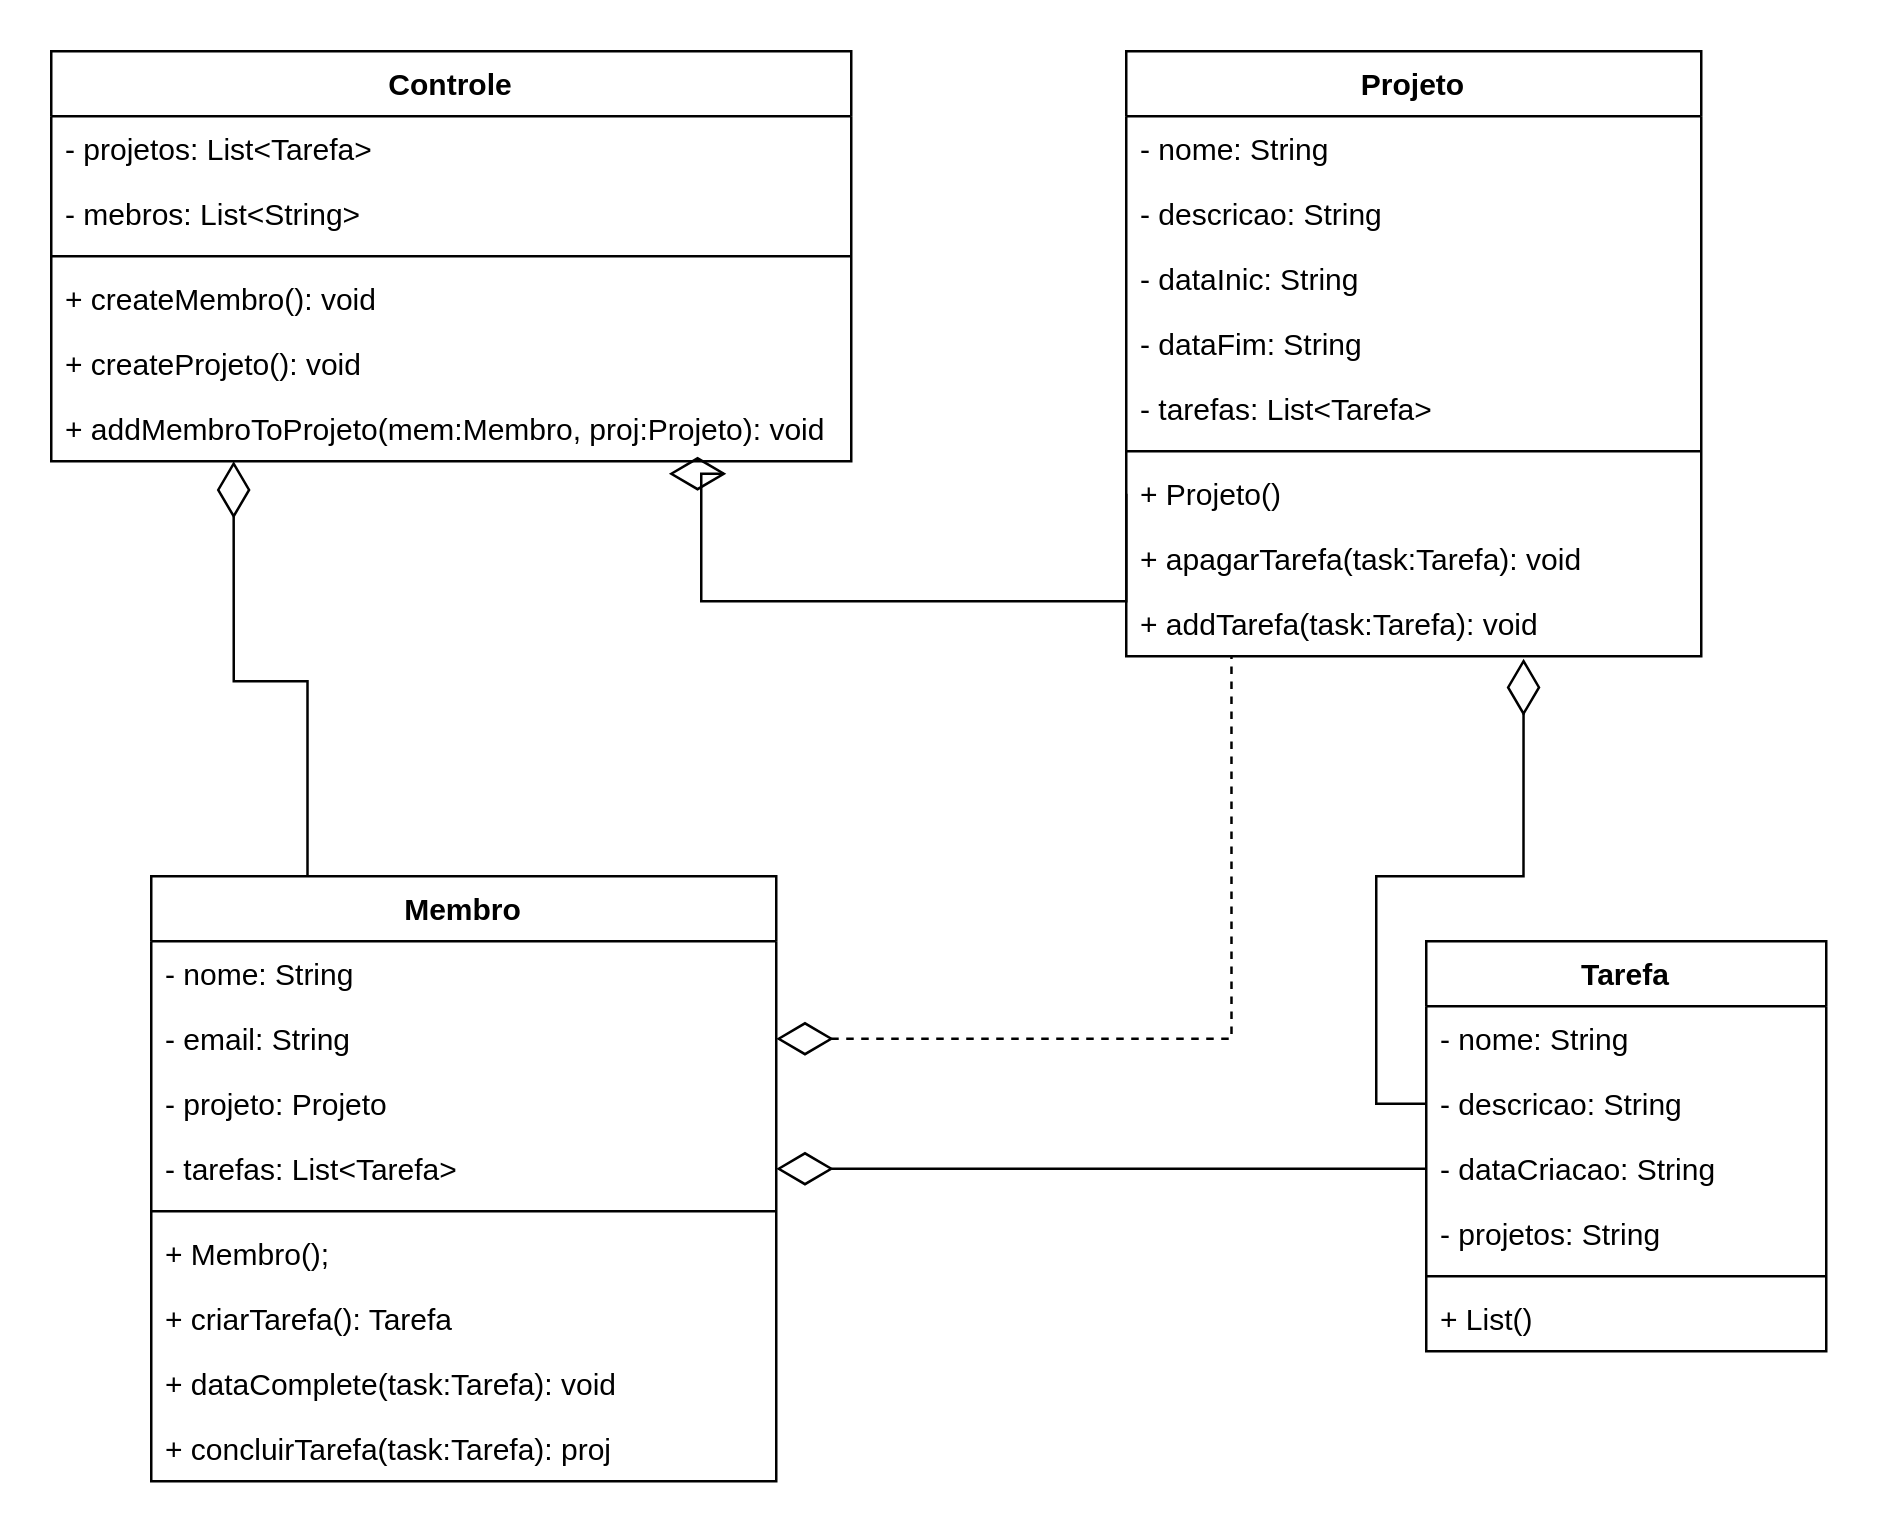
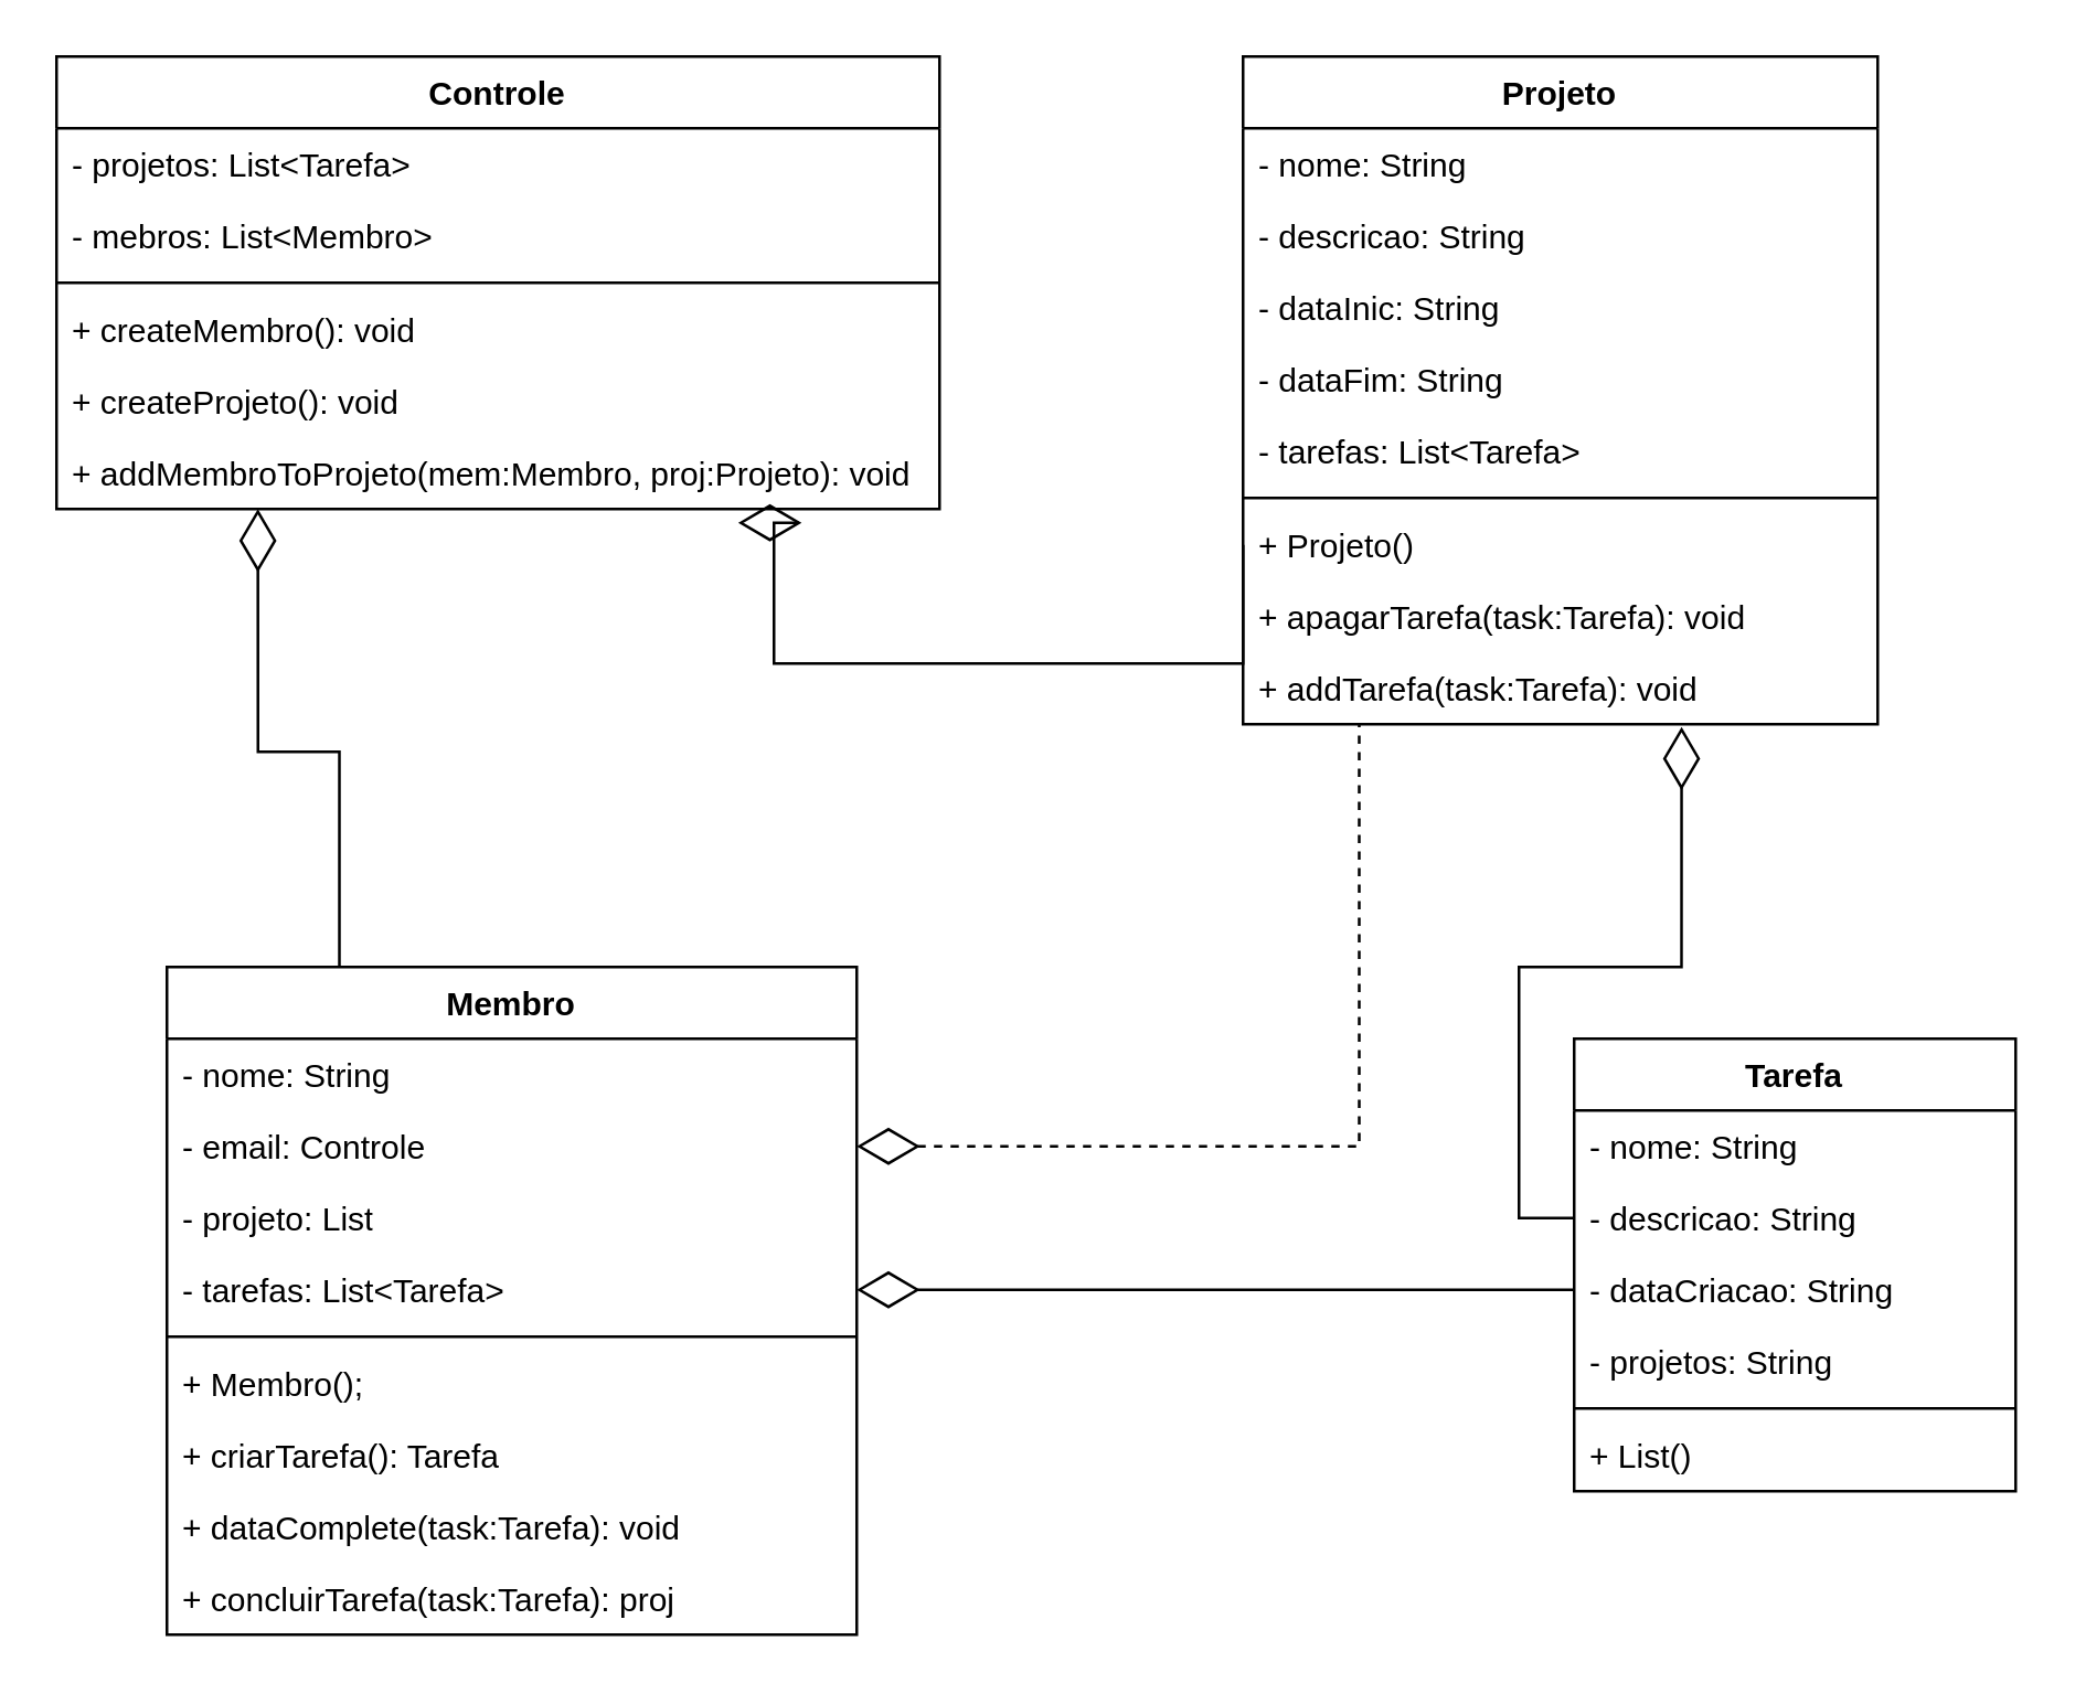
  <mxCell id="0" />
  <mxCell id="1" parent="0" />
  <mxCell id="2" value="Projeto" style="swimlane;fontStyle=1;align=center;verticalAlign=top;childLayout=stackLayout;horizontal=1;startSize=26;horizontalStack=0;resizeParent=1;resizeParentMax=0;resizeLast=0;collapsible=1;marginBottom=0;whiteSpace=wrap;html=1;" vertex="1" parent="1"><mxGeometry x="450" y="20" width="230" height="242" as="geometry" /></mxCell>
  <mxCell id="3" value="- nome: String" style="text;strokeColor=none;fillColor=none;align=left;verticalAlign=top;spacingLeft=4;spacingRight=4;overflow=hidden;rotatable=0;points=[[0,0.5],[1,0.5]];portConstraint=eastwest;whiteSpace=wrap;html=1;" vertex="1" parent="2"><mxGeometry y="26" width="230" height="26" as="geometry" /></mxCell>
  <mxCell id="4" value="- descricao: String" style="text;strokeColor=none;fillColor=none;align=left;verticalAlign=top;spacingLeft=4;spacingRight=4;overflow=hidden;rotatable=0;points=[[0,0.5],[1,0.5]];portConstraint=eastwest;whiteSpace=wrap;html=1;" vertex="1" parent="2"><mxGeometry y="52" width="230" height="26" as="geometry" /></mxCell>
  <mxCell id="5" value="- dataInic: String" style="text;strokeColor=none;fillColor=none;align=left;verticalAlign=top;spacingLeft=4;spacingRight=4;overflow=hidden;rotatable=0;points=[[0,0.5],[1,0.5]];portConstraint=eastwest;whiteSpace=wrap;html=1;" vertex="1" parent="2"><mxGeometry y="78" width="230" height="26" as="geometry" /></mxCell>
  <mxCell id="6" value="- dataFim: String" style="text;strokeColor=none;fillColor=none;align=left;verticalAlign=top;spacingLeft=4;spacingRight=4;overflow=hidden;rotatable=0;points=[[0,0.5],[1,0.5]];portConstraint=eastwest;whiteSpace=wrap;html=1;" vertex="1" parent="2"><mxGeometry y="104" width="230" height="26" as="geometry" /></mxCell>
  <mxCell id="7" value="- tarefas: List&amp;lt;Tarefa&amp;gt;" style="text;strokeColor=none;fillColor=none;align=left;verticalAlign=top;spacingLeft=4;spacingRight=4;overflow=hidden;rotatable=0;points=[[0,0.5],[1,0.5]];portConstraint=eastwest;whiteSpace=wrap;html=1;" vertex="1" parent="2"><mxGeometry y="130" width="230" height="26" as="geometry" /></mxCell>
  <mxCell id="8" value="" style="line;strokeWidth=1;fillColor=none;align=left;verticalAlign=middle;spacingTop=-1;spacingLeft=3;spacingRight=3;rotatable=0;labelPosition=right;points=[];portConstraint=eastwest;strokeColor=inherit;" vertex="1" parent="2"><mxGeometry y="156" width="230" height="8" as="geometry" /></mxCell>
  <mxCell id="9" value="+ Projeto()" style="text;strokeColor=none;fillColor=none;align=left;verticalAlign=top;spacingLeft=4;spacingRight=4;overflow=hidden;rotatable=0;points=[[0,0.5],[1,0.5]];portConstraint=eastwest;whiteSpace=wrap;html=1;" vertex="1" parent="2"><mxGeometry y="164" width="230" height="26" as="geometry" /></mxCell>
  <mxCell id="10" value="+ apagarTarefa(task:Tarefa): void" style="text;strokeColor=none;fillColor=none;align=left;verticalAlign=top;spacingLeft=4;spacingRight=4;overflow=hidden;rotatable=0;points=[[0,0.5],[1,0.5]];portConstraint=eastwest;whiteSpace=wrap;html=1;" vertex="1" parent="2"><mxGeometry y="190" width="230" height="26" as="geometry" /></mxCell>
  <mxCell id="11" value="+ addTarefa(task:Tarefa): void" style="text;strokeColor=none;fillColor=none;align=left;verticalAlign=top;spacingLeft=4;spacingRight=4;overflow=hidden;rotatable=0;points=[[0,0.5],[1,0.5]];portConstraint=eastwest;whiteSpace=wrap;html=1;" vertex="1" parent="2"><mxGeometry y="216" width="230" height="26" as="geometry" /></mxCell>
  <mxCell id="12" value="Tarefa" style="swimlane;fontStyle=1;align=center;verticalAlign=top;childLayout=stackLayout;horizontal=1;startSize=26;horizontalStack=0;resizeParent=1;resizeParentMax=0;resizeLast=0;collapsible=1;marginBottom=0;whiteSpace=wrap;html=1;" vertex="1" parent="1"><mxGeometry x="570" y="376" width="160" height="164" as="geometry" /></mxCell>
  <mxCell id="13" value="- nome: String" style="text;strokeColor=none;fillColor=none;align=left;verticalAlign=top;spacingLeft=4;spacingRight=4;overflow=hidden;rotatable=0;points=[[0,0.5],[1,0.5]];portConstraint=eastwest;whiteSpace=wrap;html=1;" vertex="1" parent="12"><mxGeometry y="26" width="160" height="26" as="geometry" /></mxCell>
  <mxCell id="14" value="- descricao: String" style="text;strokeColor=none;fillColor=none;align=left;verticalAlign=top;spacingLeft=4;spacingRight=4;overflow=hidden;rotatable=0;points=[[0,0.5],[1,0.5]];portConstraint=eastwest;whiteSpace=wrap;html=1;" vertex="1" parent="12"><mxGeometry y="52" width="160" height="26" as="geometry" /></mxCell>
  <mxCell id="15" value="- dataCriacao: String" style="text;strokeColor=none;fillColor=none;align=left;verticalAlign=top;spacingLeft=4;spacingRight=4;overflow=hidden;rotatable=0;points=[[0,0.5],[1,0.5]];portConstraint=eastwest;whiteSpace=wrap;html=1;" vertex="1" parent="12"><mxGeometry y="78" width="160" height="26" as="geometry" /></mxCell>
  <mxCell id="16" value="- projetos: String" style="text;strokeColor=none;fillColor=none;align=left;verticalAlign=top;spacingLeft=4;spacingRight=4;overflow=hidden;rotatable=0;points=[[0,0.5],[1,0.5]];portConstraint=eastwest;whiteSpace=wrap;html=1;" vertex="1" parent="12"><mxGeometry y="104" width="160" height="26" as="geometry" /></mxCell>
  <mxCell id="17" value="" style="line;strokeWidth=1;fillColor=none;align=left;verticalAlign=middle;spacingTop=-1;spacingLeft=3;spacingRight=3;rotatable=0;labelPosition=right;points=[];portConstraint=eastwest;strokeColor=inherit;" vertex="1" parent="12"><mxGeometry y="130" width="160" height="8" as="geometry" /></mxCell>
  <mxCell id="18" value="+ List()&lt;br&gt;" style="text;strokeColor=none;fillColor=none;align=left;verticalAlign=top;spacingLeft=4;spacingRight=4;overflow=hidden;rotatable=0;points=[[0,0.5],[1,0.5]];portConstraint=eastwest;whiteSpace=wrap;html=1;" vertex="1" parent="12"><mxGeometry y="138" width="160" height="26" as="geometry" /></mxCell>
  <mxCell id="19" style="edgeStyle=orthogonalEdgeStyle;rounded=0;orthogonalLoop=1;jettySize=auto;html=1;exitX=0.25;exitY=0;exitDx=0;exitDy=0;entryX=0.228;entryY=1;entryDx=0;entryDy=0;entryPerimeter=0;endArrow=diamondThin;endFill=0;endSize=20;" edge="1" parent="1" source="20" target="36"><mxGeometry relative="1" as="geometry" /></mxCell>
  <mxCell id="20" value="Membro" style="swimlane;fontStyle=1;align=center;verticalAlign=top;childLayout=stackLayout;horizontal=1;startSize=26;horizontalStack=0;resizeParent=1;resizeParentMax=0;resizeLast=0;collapsible=1;marginBottom=0;whiteSpace=wrap;html=1;" vertex="1" parent="1"><mxGeometry x="60" y="350" width="250" height="242" as="geometry" /></mxCell>
  <mxCell id="21" value="- nome: String" style="text;strokeColor=none;fillColor=none;align=left;verticalAlign=top;spacingLeft=4;spacingRight=4;overflow=hidden;rotatable=0;points=[[0,0.5],[1,0.5]];portConstraint=eastwest;whiteSpace=wrap;html=1;" vertex="1" parent="20"><mxGeometry y="26" width="250" height="26" as="geometry" /></mxCell>
- <mxCell id="22" value="- email: String" style="text;strokeColor=none;fillColor=none;align=left;verticalAlign=top;spacingLeft=4;spacingRight=4;overflow=hidden;rotatable=0;points=[[0,0.5],[1,0.5]];portConstraint=eastwest;whiteSpace=wrap;html=1;" vertex="1" parent="20"><mxGeometry y="52" width="250" height="26" as="geometry" /></mxCell>
- <mxCell id="23" value="- projeto: Projeto" style="text;strokeColor=none;fillColor=none;align=left;verticalAlign=top;spacingLeft=4;spacingRight=4;overflow=hidden;rotatable=0;points=[[0,0.5],[1,0.5]];portConstraint=eastwest;whiteSpace=wrap;html=1;" vertex="1" parent="20"><mxGeometry y="78" width="250" height="26" as="geometry" /></mxCell>
+ <mxCell id="22" value="- email: Controle" style="text;strokeColor=none;fillColor=none;align=left;verticalAlign=top;spacingLeft=4;spacingRight=4;overflow=hidden;rotatable=0;points=[[0,0.5],[1,0.5]];portConstraint=eastwest;whiteSpace=wrap;html=1;" vertex="1" parent="20"><mxGeometry y="52" width="250" height="26" as="geometry" /></mxCell>
+ <mxCell id="23" value="- projeto: List" style="text;strokeColor=none;fillColor=none;align=left;verticalAlign=top;spacingLeft=4;spacingRight=4;overflow=hidden;rotatable=0;points=[[0,0.5],[1,0.5]];portConstraint=eastwest;whiteSpace=wrap;html=1;" vertex="1" parent="20"><mxGeometry y="78" width="250" height="26" as="geometry" /></mxCell>
  <mxCell id="24" value="- tarefas: List&amp;lt;Tarefa&amp;gt;" style="text;strokeColor=none;fillColor=none;align=left;verticalAlign=top;spacingLeft=4;spacingRight=4;overflow=hidden;rotatable=0;points=[[0,0.5],[1,0.5]];portConstraint=eastwest;whiteSpace=wrap;html=1;" vertex="1" parent="20"><mxGeometry y="104" width="250" height="26" as="geometry" /></mxCell>
  <mxCell id="25" value="" style="line;strokeWidth=1;fillColor=none;align=left;verticalAlign=middle;spacingTop=-1;spacingLeft=3;spacingRight=3;rotatable=0;labelPosition=right;points=[];portConstraint=eastwest;strokeColor=inherit;" vertex="1" parent="20"><mxGeometry y="130" width="250" height="8" as="geometry" /></mxCell>
  <mxCell id="26" value="+ Membro();" style="text;strokeColor=none;fillColor=none;align=left;verticalAlign=top;spacingLeft=4;spacingRight=4;overflow=hidden;rotatable=0;points=[[0,0.5],[1,0.5]];portConstraint=eastwest;whiteSpace=wrap;html=1;" vertex="1" parent="20"><mxGeometry y="138" width="250" height="26" as="geometry" /></mxCell>
  <mxCell id="27" value="+ criarTarefa(): Tarefa" style="text;strokeColor=none;fillColor=none;align=left;verticalAlign=top;spacingLeft=4;spacingRight=4;overflow=hidden;rotatable=0;points=[[0,0.5],[1,0.5]];portConstraint=eastwest;whiteSpace=wrap;html=1;" vertex="1" parent="20"><mxGeometry y="164" width="250" height="26" as="geometry" /></mxCell>
  <mxCell id="28" value="+ dataComplete(task:Tarefa): void" style="text;strokeColor=none;fillColor=none;align=left;verticalAlign=top;spacingLeft=4;spacingRight=4;overflow=hidden;rotatable=0;points=[[0,0.5],[1,0.5]];portConstraint=eastwest;whiteSpace=wrap;html=1;" vertex="1" parent="20"><mxGeometry y="190" width="250" height="26" as="geometry" /></mxCell>
  <mxCell id="29" value="+ concluirTarefa(task:Tarefa): proj" style="text;strokeColor=none;fillColor=none;align=left;verticalAlign=top;spacingLeft=4;spacingRight=4;overflow=hidden;rotatable=0;points=[[0,0.5],[1,0.5]];portConstraint=eastwest;whiteSpace=wrap;html=1;" vertex="1" parent="20"><mxGeometry y="216" width="250" height="26" as="geometry" /></mxCell>
  <mxCell id="30" value="Controle" style="swimlane;fontStyle=1;align=center;verticalAlign=top;childLayout=stackLayout;horizontal=1;startSize=26;horizontalStack=0;resizeParent=1;resizeParentMax=0;resizeLast=0;collapsible=1;marginBottom=0;whiteSpace=wrap;html=1;" vertex="1" parent="1"><mxGeometry x="20" y="20" width="320" height="164" as="geometry" /></mxCell>
  <mxCell id="31" value="- projetos: List&amp;lt;Tarefa&amp;gt;" style="text;strokeColor=none;fillColor=none;align=left;verticalAlign=top;spacingLeft=4;spacingRight=4;overflow=hidden;rotatable=0;points=[[0,0.5],[1,0.5]];portConstraint=eastwest;whiteSpace=wrap;html=1;" vertex="1" parent="30"><mxGeometry y="26" width="320" height="26" as="geometry" /></mxCell>
- <mxCell id="32" value="- mebros: List&amp;lt;String&amp;gt;" style="text;strokeColor=none;fillColor=none;align=left;verticalAlign=top;spacingLeft=4;spacingRight=4;overflow=hidden;rotatable=0;points=[[0,0.5],[1,0.5]];portConstraint=eastwest;whiteSpace=wrap;html=1;" vertex="1" parent="30"><mxGeometry y="52" width="320" height="26" as="geometry" /></mxCell>
+ <mxCell id="32" value="- mebros: List&amp;lt;Membro&amp;gt;" style="text;strokeColor=none;fillColor=none;align=left;verticalAlign=top;spacingLeft=4;spacingRight=4;overflow=hidden;rotatable=0;points=[[0,0.5],[1,0.5]];portConstraint=eastwest;whiteSpace=wrap;html=1;" vertex="1" parent="30"><mxGeometry y="52" width="320" height="26" as="geometry" /></mxCell>
  <mxCell id="33" value="" style="line;strokeWidth=1;fillColor=none;align=left;verticalAlign=middle;spacingTop=-1;spacingLeft=3;spacingRight=3;rotatable=0;labelPosition=right;points=[];portConstraint=eastwest;strokeColor=inherit;" vertex="1" parent="30"><mxGeometry y="78" width="320" height="8" as="geometry" /></mxCell>
  <mxCell id="34" value="+ createMembro(): void" style="text;strokeColor=none;fillColor=none;align=left;verticalAlign=top;spacingLeft=4;spacingRight=4;overflow=hidden;rotatable=0;points=[[0,0.5],[1,0.5]];portConstraint=eastwest;whiteSpace=wrap;html=1;" vertex="1" parent="30"><mxGeometry y="86" width="320" height="26" as="geometry" /></mxCell>
  <mxCell id="35" value="+ createProjeto(): void" style="text;strokeColor=none;fillColor=none;align=left;verticalAlign=top;spacingLeft=4;spacingRight=4;overflow=hidden;rotatable=0;points=[[0,0.5],[1,0.5]];portConstraint=eastwest;whiteSpace=wrap;html=1;" vertex="1" parent="30"><mxGeometry y="112" width="320" height="26" as="geometry" /></mxCell>
  <mxCell id="36" value="+ addMembroToProjeto(mem:Membro, proj:Projeto): void" style="text;strokeColor=none;fillColor=none;align=left;verticalAlign=top;spacingLeft=4;spacingRight=4;overflow=hidden;rotatable=0;points=[[0,0.5],[1,0.5]];portConstraint=eastwest;whiteSpace=wrap;html=1;" vertex="1" parent="30"><mxGeometry y="138" width="320" height="26" as="geometry" /></mxCell>
  <mxCell id="37" style="edgeStyle=orthogonalEdgeStyle;rounded=0;orthogonalLoop=1;jettySize=auto;html=1;exitX=1;exitY=0.5;exitDx=0;exitDy=0;entryX=0.183;entryY=1;entryDx=0;entryDy=0;entryPerimeter=0;endArrow=none;endFill=0;startArrow=diamondThin;startFill=0;startSize=20;dashed=1;" edge="1" parent="1" source="22" target="11"><mxGeometry relative="1" as="geometry" /></mxCell>
  <mxCell id="38" style="edgeStyle=orthogonalEdgeStyle;rounded=0;orthogonalLoop=1;jettySize=auto;html=1;entryX=1;entryY=0.5;entryDx=0;entryDy=0;endArrow=diamondThin;endFill=0;endSize=20;" edge="1" parent="1" source="15" target="24"><mxGeometry relative="1" as="geometry" /></mxCell>
  <mxCell id="39" style="edgeStyle=orthogonalEdgeStyle;rounded=0;orthogonalLoop=1;jettySize=auto;html=1;exitX=0;exitY=0.5;exitDx=0;exitDy=0;entryX=0.691;entryY=1.038;entryDx=0;entryDy=0;entryPerimeter=0;endArrow=diamondThin;endFill=0;endSize=20;" edge="1" parent="1" source="14" target="11"><mxGeometry relative="1" as="geometry" /></mxCell>
  <mxCell id="40" style="edgeStyle=orthogonalEdgeStyle;rounded=0;orthogonalLoop=1;jettySize=auto;html=1;exitX=0;exitY=0.5;exitDx=0;exitDy=0;entryX=0.772;entryY=1.192;entryDx=0;entryDy=0;entryPerimeter=0;endArrow=diamondThin;endFill=0;endSize=20;" edge="1" parent="1" source="9" target="36"><mxGeometry relative="1" as="geometry"><Array as="points"><mxPoint x="450" y="240" /><mxPoint x="280" y="240" /><mxPoint x="280" y="189" /></Array></mxGeometry></mxCell>
